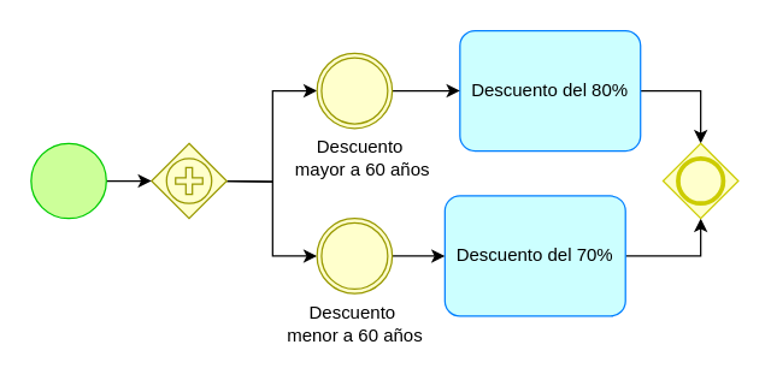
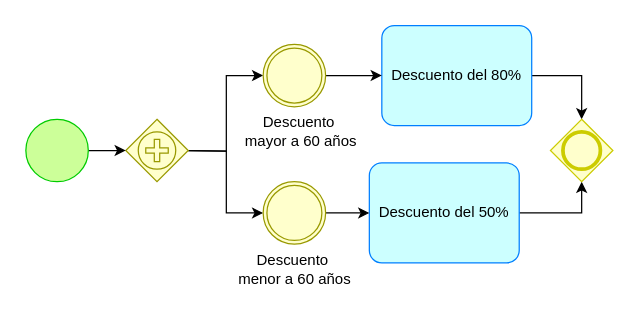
  <mxCell id="0" />
  <mxCell id="1" parent="0" />
  <mxCell id="2" style="edgeStyle=orthogonalEdgeStyle;rounded=0;orthogonalLoop=1;jettySize=auto;html=1;entryX=0;entryY=0.5;entryDx=0;entryDy=0;entryPerimeter=0;" edge="1" parent="1" target="10"><mxGeometry relative="1" as="geometry"><mxPoint x="150" y="120" as="sourcePoint" /><mxPoint x="200" y="55" as="targetPoint" /></mxGeometry></mxCell>
  <mxCell id="3" style="edgeStyle=orthogonalEdgeStyle;rounded=0;orthogonalLoop=1;jettySize=auto;html=1;entryX=0;entryY=0.5;entryDx=0;entryDy=0;entryPerimeter=0;" edge="1" parent="1" target="12"><mxGeometry relative="1" as="geometry"><mxPoint x="150" y="120" as="sourcePoint" /><mxPoint x="200" y="165" as="targetPoint" /></mxGeometry></mxCell>
  <mxCell id="4" style="edgeStyle=orthogonalEdgeStyle;rounded=0;orthogonalLoop=1;jettySize=auto;html=1;entryX=0.5;entryY=1;entryDx=0;entryDy=0;entryPerimeter=0;" edge="1" parent="1" source="5" target="17"><mxGeometry relative="1" as="geometry" /></mxCell>
- <mxCell id="5" value="Descuento del 70%" style="points=[[0.25,0,0],[0.5,0,0],[0.75,0,0],[1,0.25,0],[1,0.5,0],[1,0.75,0],[0.75,1,0],[0.5,1,0],[0.25,1,0],[0,0.75,0],[0,0.5,0],[0,0.25,0]];shape=mxgraph.bpmn.task;whiteSpace=wrap;rectStyle=rounded;size=10;html=1;taskMarker=abstract;strokeColor=#007FFF;fillColor=#CCFFFF;" vertex="1" parent="1"><mxGeometry x="295" y="130" width="120" height="80" as="geometry" /></mxCell>
+ <mxCell id="5" value="Descuento del 50%" style="points=[[0.25,0,0],[0.5,0,0],[0.75,0,0],[1,0.25,0],[1,0.5,0],[1,0.75,0],[0.75,1,0],[0.5,1,0],[0.25,1,0],[0,0.75,0],[0,0.5,0],[0,0.25,0]];shape=mxgraph.bpmn.task;whiteSpace=wrap;rectStyle=rounded;size=10;html=1;taskMarker=abstract;strokeColor=#007FFF;fillColor=#CCFFFF;" vertex="1" parent="1"><mxGeometry x="295" y="130" width="120" height="80" as="geometry" /></mxCell>
  <mxCell id="6" style="edgeStyle=orthogonalEdgeStyle;rounded=0;orthogonalLoop=1;jettySize=auto;html=1;entryX=0.5;entryY=0;entryDx=0;entryDy=0;entryPerimeter=0;" edge="1" parent="1" source="7" target="17"><mxGeometry relative="1" as="geometry" /></mxCell>
  <mxCell id="7" value="Descuento del 80%" style="points=[[0.25,0,0],[0.5,0,0],[0.75,0,0],[1,0.25,0],[1,0.5,0],[1,0.75,0],[0.75,1,0],[0.5,1,0],[0.25,1,0],[0,0.75,0],[0,0.5,0],[0,0.25,0]];shape=mxgraph.bpmn.task;whiteSpace=wrap;rectStyle=rounded;size=10;html=1;taskMarker=abstract;strokeColor=#007FFF;fillColor=#CCFFFF;" vertex="1" parent="1"><mxGeometry x="305" y="20" width="120" height="80" as="geometry" /></mxCell>
  <mxCell id="8" value="" style="points=[[0.25,0.25,0],[0.5,0,0],[0.75,0.25,0],[1,0.5,0],[0.75,0.75,0],[0.5,1,0],[0.25,0.75,0],[0,0.5,0]];shape=mxgraph.bpmn.gateway2;html=1;verticalLabelPosition=bottom;labelBackgroundColor=#ffffff;verticalAlign=top;align=center;perimeter=rhombusPerimeter;outlineConnect=0;outline=standard;symbol=parallelMultiple;strokeColor=#999900;fillColor=#FFFFCC;" vertex="1" parent="1"><mxGeometry x="100" y="95" width="50" height="50" as="geometry" /></mxCell>
  <mxCell id="9" style="edgeStyle=orthogonalEdgeStyle;rounded=0;orthogonalLoop=1;jettySize=auto;html=1;entryX=0;entryY=0.5;entryDx=0;entryDy=0;entryPerimeter=0;" edge="1" parent="1" source="10" target="7"><mxGeometry relative="1" as="geometry" /></mxCell>
  <mxCell id="10" value="" style="points=[[0.145,0.145,0],[0.5,0,0],[0.855,0.145,0],[1,0.5,0],[0.855,0.855,0],[0.5,1,0],[0.145,0.855,0],[0,0.5,0]];shape=mxgraph.bpmn.event;html=1;verticalLabelPosition=bottom;labelBackgroundColor=#ffffff;verticalAlign=top;align=center;perimeter=ellipsePerimeter;outlineConnect=0;aspect=fixed;outline=throwing;symbol=general;strokeColor=#999900;fillColor=#FFFFCC;" vertex="1" parent="1"><mxGeometry x="210" y="35" width="50" height="50" as="geometry" /></mxCell>
  <mxCell id="11" style="edgeStyle=orthogonalEdgeStyle;rounded=0;orthogonalLoop=1;jettySize=auto;html=1;entryX=0;entryY=0.5;entryDx=0;entryDy=0;entryPerimeter=0;" edge="1" parent="1" source="12" target="5"><mxGeometry relative="1" as="geometry" /></mxCell>
  <mxCell id="12" value="" style="points=[[0.145,0.145,0],[0.5,0,0],[0.855,0.145,0],[1,0.5,0],[0.855,0.855,0],[0.5,1,0],[0.145,0.855,0],[0,0.5,0]];shape=mxgraph.bpmn.event;html=1;verticalLabelPosition=bottom;labelBackgroundColor=#ffffff;verticalAlign=top;align=center;perimeter=ellipsePerimeter;outlineConnect=0;aspect=fixed;outline=throwing;symbol=general;strokeColor=#999900;fillColor=#FFFFCC;" vertex="1" parent="1"><mxGeometry x="210" y="145" width="50" height="50" as="geometry" /></mxCell>
  <mxCell id="13" style="edgeStyle=orthogonalEdgeStyle;rounded=0;orthogonalLoop=1;jettySize=auto;html=1;entryX=0;entryY=0.5;entryDx=0;entryDy=0;entryPerimeter=0;" edge="1" parent="1" source="14" target="8"><mxGeometry relative="1" as="geometry" /></mxCell>
  <mxCell id="14" value="" style="points=[[0.145,0.145,0],[0.5,0,0],[0.855,0.145,0],[1,0.5,0],[0.855,0.855,0],[0.5,1,0],[0.145,0.855,0],[0,0.5,0]];shape=mxgraph.bpmn.event;html=1;verticalLabelPosition=bottom;labelBackgroundColor=#ffffff;verticalAlign=top;align=center;perimeter=ellipsePerimeter;outlineConnect=0;aspect=fixed;outline=standard;symbol=general;strokeColor=#00CC00;fillColor=#CCFF99;" vertex="1" parent="1"><mxGeometry x="20" y="95" width="50" height="50" as="geometry" /></mxCell>
  <mxCell id="15" value="Descuento&amp;nbsp;&lt;br&gt;mayor a 60 años" style="text;html=1;align=center;verticalAlign=middle;resizable=0;points=[];autosize=1;strokeColor=none;fillColor=none;" vertex="1" parent="1"><mxGeometry x="185" y="85" width="110" height="40" as="geometry" /></mxCell>
  <mxCell id="16" value="Descuento&amp;nbsp;&lt;br&gt;menor a 60 años" style="text;html=1;align=center;verticalAlign=middle;resizable=0;points=[];autosize=1;strokeColor=none;fillColor=none;" vertex="1" parent="1"><mxGeometry x="180" y="195" width="110" height="40" as="geometry" /></mxCell>
  <mxCell id="17" value="" style="points=[[0.25,0.25,0],[0.5,0,0],[0.75,0.25,0],[1,0.5,0],[0.75,0.75,0],[0.5,1,0],[0.25,0.75,0],[0,0.5,0]];shape=mxgraph.bpmn.gateway2;html=1;verticalLabelPosition=bottom;labelBackgroundColor=#ffffff;verticalAlign=top;align=center;perimeter=rhombusPerimeter;outlineConnect=0;outline=end;symbol=general;strokeColor=#CCCC00;fillColor=#FFFFCC;" vertex="1" parent="1"><mxGeometry x="440" y="95" width="50" height="50" as="geometry" /></mxCell>
